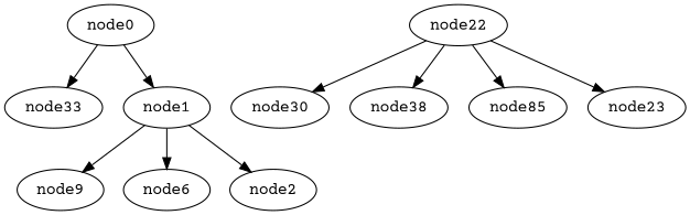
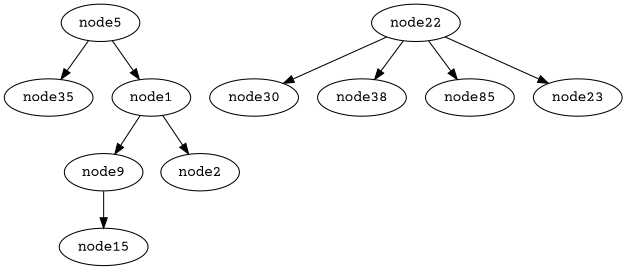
  digraph {
    fontname="Courier Prime"
    node [fontname="Courier Prime"]
    edge [fontname="Courier Prime" headport=f0]
-   node0
-   node35 [label=node33]
+   node0 [label=node5]
+   node35
    node1
    node22
    node30
    n6 [label=node38]
    n7 [label=node85]
    node23
    node9
-   node6
    node2
+   node15
    node0 -> node35 [tailport=f35]
    node0 -> node1 [tailport=f1]
    node1 -> node9 [tailport=f9]
-   node1 -> node6 [tailport=f6]
    node1 -> node2 [tailport=f2]
    node22 -> node30 [tailport=f30]
    node22 -> n6 [tailport=f28]
    node22 -> n7 [tailport=f25]
    node22 -> node23 [tailport=f23]
+   node9 -> node15 [tailport=f15]
  }
